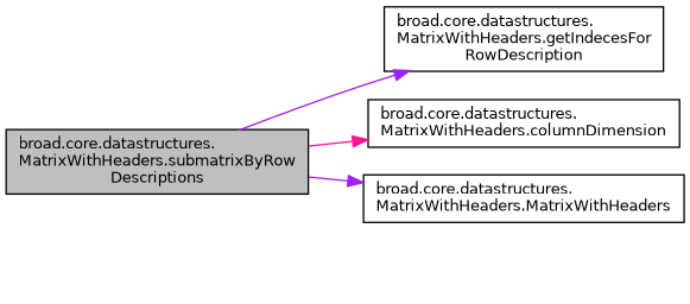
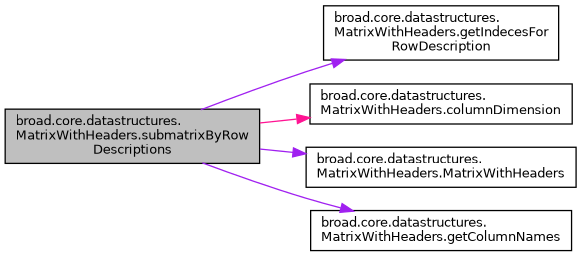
  digraph {
    rankdir=LR
    node [color=black fillcolor=white fontname=Helvetica fontsize=10 shape=record style=filled]
    edge [color=purple fontname=Helvetica fontsize=10 labelfontname=Helvetica labelfontsize=10 style=solid]
    n1 [fillcolor=grey75 fontcolor=black height=0.2 label="broad.core.datastructures.\lMatrixWithHeaders.submatrixByRow\lDescriptions" width=0.4]
    n2 [height=0.2 label="broad.core.datastructures.\lMatrixWithHeaders.getIndecesFor\lRowDescription" width=0.4]
    n3 [height=0.2 label="broad.core.datastructures.\lMatrixWithHeaders.columnDimension" width=0.4]
    n4 [height=0.2 label="broad.core.datastructures.\lMatrixWithHeaders.MatrixWithHeaders" width=0.4]
+   n5 [height=0.2 label="broad.core.datastructures.\lMatrixWithHeaders.getColumnNames" width=0.4]
    n1 -> n2
    n1 -> n3 [color=deeppink]
    n1 -> n4
+   n1 -> n5
  }
